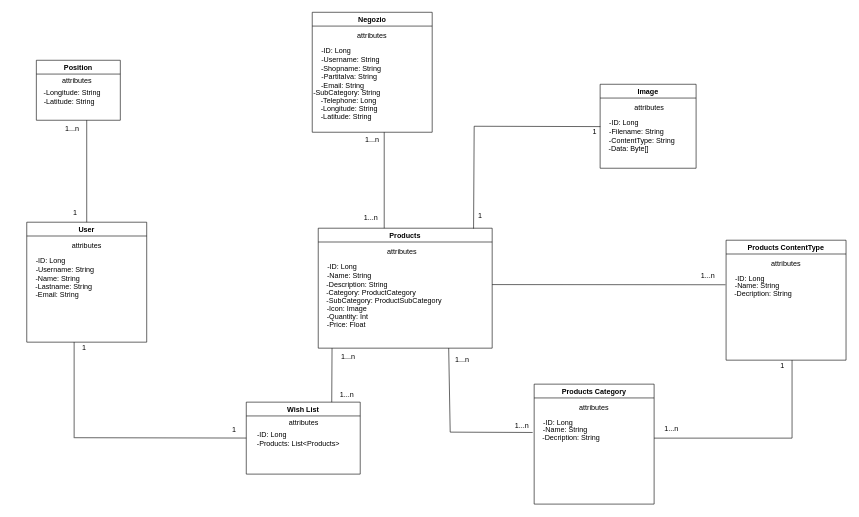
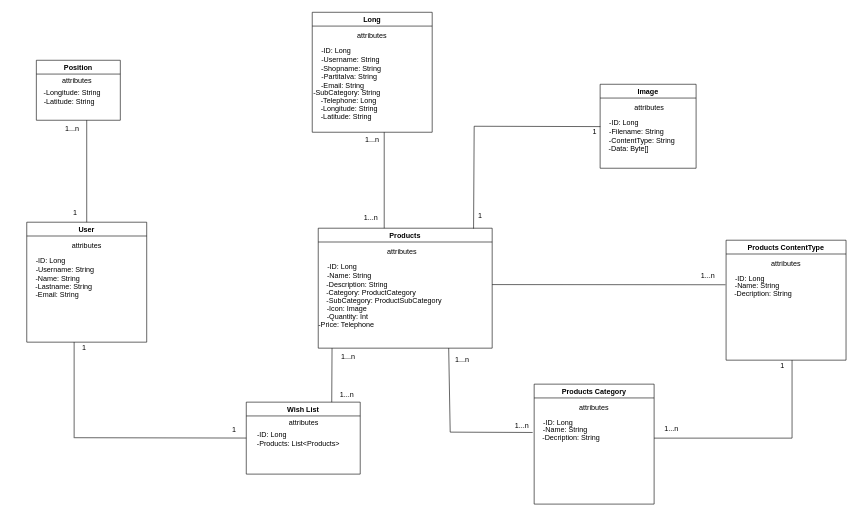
  <mxCell id="0" />
  <mxCell id="1" parent="0" />
  <mxCell id="2" value="User" style="swimlane;" vertex="1" parent="1"><mxGeometry x="44" y="370" width="200" height="200" as="geometry"><mxRectangle x="340" y="130" width="60" height="23" as="alternateBounds" /></mxGeometry></mxCell>
  <mxCell id="3" value="attributes" style="text;html=1;strokeColor=none;fillColor=none;align=center;verticalAlign=middle;whiteSpace=wrap;rounded=0;" vertex="1" parent="2"><mxGeometry x="60" y="30" width="80" height="20" as="geometry" /></mxCell>
  <mxCell id="4" value="-ID: Long" style="text;html=1;strokeColor=none;fillColor=none;align=center;verticalAlign=middle;whiteSpace=wrap;rounded=0;" vertex="1" parent="2"><mxGeometry x="-20" y="50" width="120" height="30" as="geometry" /></mxCell>
  <mxCell id="5" value="-Username: String" style="text;html=1;strokeColor=none;fillColor=none;align=center;verticalAlign=middle;whiteSpace=wrap;rounded=0;" vertex="1" parent="2"><mxGeometry x="-11" y="70" width="150" height="20" as="geometry" /></mxCell>
  <mxCell id="6" value="-Name: String" style="text;html=1;strokeColor=none;fillColor=none;align=center;verticalAlign=middle;whiteSpace=wrap;rounded=0;" vertex="1" parent="2"><mxGeometry x="-23" y="85" width="150" height="20" as="geometry" /></mxCell>
  <mxCell id="7" value="-Lastname: String" style="text;html=1;strokeColor=none;fillColor=none;align=center;verticalAlign=middle;whiteSpace=wrap;rounded=0;" vertex="1" parent="2"><mxGeometry x="-13" y="98" width="150" height="20" as="geometry" /></mxCell>
  <mxCell id="8" value="-Email: String" style="text;html=1;strokeColor=none;fillColor=none;align=center;verticalAlign=middle;whiteSpace=wrap;rounded=0;" vertex="1" parent="2"><mxGeometry x="-24" y="112" width="150" height="20" as="geometry" /></mxCell>
- <mxCell id="9" value="Negozio" style="swimlane;" vertex="1" parent="1"><mxGeometry x="520" y="20" width="200" height="200" as="geometry"><mxRectangle x="340" y="130" width="60" height="23" as="alternateBounds" /></mxGeometry></mxCell>
+ <mxCell id="9" value="Long" style="swimlane;" vertex="1" parent="1"><mxGeometry x="520" y="20" width="200" height="200" as="geometry"><mxRectangle x="340" y="130" width="60" height="23" as="alternateBounds" /></mxGeometry></mxCell>
  <mxCell id="10" value="attributes" style="text;html=1;strokeColor=none;fillColor=none;align=center;verticalAlign=middle;whiteSpace=wrap;rounded=0;" vertex="1" parent="9"><mxGeometry x="60" y="30" width="80" height="20" as="geometry" /></mxCell>
  <mxCell id="11" value="-ID: Long" style="text;html=1;strokeColor=none;fillColor=none;align=center;verticalAlign=middle;whiteSpace=wrap;rounded=0;" vertex="1" parent="9"><mxGeometry x="-20" y="50" width="120" height="30" as="geometry" /></mxCell>
  <mxCell id="12" value="-Username: String" style="text;html=1;strokeColor=none;fillColor=none;align=center;verticalAlign=middle;whiteSpace=wrap;rounded=0;" vertex="1" parent="9"><mxGeometry x="-11" y="70" width="150" height="20" as="geometry" /></mxCell>
  <mxCell id="13" value="-Shopname: String" style="text;html=1;strokeColor=none;fillColor=none;align=center;verticalAlign=middle;whiteSpace=wrap;rounded=0;" vertex="1" parent="9"><mxGeometry x="-10" y="85" width="150" height="20" as="geometry" /></mxCell>
  <mxCell id="14" value="-PartitaIva: String" style="text;html=1;strokeColor=none;fillColor=none;align=center;verticalAlign=middle;whiteSpace=wrap;rounded=0;" vertex="1" parent="9"><mxGeometry x="-13" y="98" width="150" height="20" as="geometry" /></mxCell>
  <mxCell id="15" value="-Email: String" style="text;html=1;strokeColor=none;fillColor=none;align=center;verticalAlign=middle;whiteSpace=wrap;rounded=0;" vertex="1" parent="9"><mxGeometry x="-24" y="112" width="150" height="20" as="geometry" /></mxCell>
  <mxCell id="16" value="-SubCategory: String" style="text;html=1;strokeColor=none;fillColor=none;align=center;verticalAlign=middle;whiteSpace=wrap;rounded=0;" vertex="1" parent="9"><mxGeometry x="-22" y="125" width="160" height="20" as="geometry" /></mxCell>
  <mxCell id="17" value="-Telephone: Long" style="text;html=1;strokeColor=none;fillColor=none;align=center;verticalAlign=middle;whiteSpace=wrap;rounded=0;" vertex="1" parent="9"><mxGeometry x="-39" y="138" width="200" height="20" as="geometry" /></mxCell>
  <mxCell id="18" value="-Longitude: String" style="text;html=1;strokeColor=none;fillColor=none;align=center;verticalAlign=middle;whiteSpace=wrap;rounded=0;" vertex="1" parent="9"><mxGeometry x="-18" y="151" width="160" height="20" as="geometry" /></mxCell>
  <mxCell id="19" value="-Latitude: String" style="text;html=1;strokeColor=none;fillColor=none;align=center;verticalAlign=middle;whiteSpace=wrap;rounded=0;" vertex="1" parent="9"><mxGeometry x="-23" y="165" width="160" height="20" as="geometry" /></mxCell>
  <mxCell id="20" value="Products" style="swimlane;" vertex="1" parent="1"><mxGeometry x="530" y="380" width="290" height="200" as="geometry"><mxRectangle x="340" y="130" width="60" height="23" as="alternateBounds" /></mxGeometry></mxCell>
  <mxCell id="21" value="attributes" style="text;html=1;strokeColor=none;fillColor=none;align=center;verticalAlign=middle;whiteSpace=wrap;rounded=0;" vertex="1" parent="20"><mxGeometry x="100" y="30" width="80" height="20" as="geometry" /></mxCell>
  <mxCell id="22" value="-ID: Long" style="text;html=1;strokeColor=none;fillColor=none;align=center;verticalAlign=middle;whiteSpace=wrap;rounded=0;" vertex="1" parent="20"><mxGeometry x="-20" y="50" width="120" height="30" as="geometry" /></mxCell>
  <mxCell id="23" value="-Name: String" style="text;html=1;strokeColor=none;fillColor=none;align=center;verticalAlign=middle;whiteSpace=wrap;rounded=0;" vertex="1" parent="20"><mxGeometry x="-23" y="70" width="150" height="20" as="geometry" /></mxCell>
  <mxCell id="24" value="-Description: String" style="text;html=1;strokeColor=none;fillColor=none;align=center;verticalAlign=middle;whiteSpace=wrap;rounded=0;" vertex="1" parent="20"><mxGeometry x="-10" y="85" width="150" height="20" as="geometry" /></mxCell>
  <mxCell id="25" value="-Category: ProductCategory" style="text;html=1;strokeColor=none;fillColor=none;align=center;verticalAlign=middle;whiteSpace=wrap;rounded=0;" vertex="1" parent="20"><mxGeometry x="-13" y="98" width="203" height="20" as="geometry" /></mxCell>
  <mxCell id="26" value="-SubCategory: ProductSubCategory" style="text;html=1;strokeColor=none;fillColor=none;align=center;verticalAlign=middle;whiteSpace=wrap;rounded=0;" vertex="1" parent="20"><mxGeometry x="-92" y="112" width="404" height="20" as="geometry" /></mxCell>
  <mxCell id="27" value="-Icon: Image" style="text;html=1;strokeColor=none;fillColor=none;align=center;verticalAlign=middle;whiteSpace=wrap;rounded=0;" vertex="1" parent="20"><mxGeometry x="-32" y="125" width="160" height="20" as="geometry" /></mxCell>
  <mxCell id="28" value="-Quantity: Int" style="text;html=1;strokeColor=none;fillColor=none;align=center;verticalAlign=middle;whiteSpace=wrap;rounded=0;" vertex="1" parent="20"><mxGeometry x="-51" y="138" width="200" height="20" as="geometry" /></mxCell>
- <mxCell id="29" value="-Price: Float" style="text;html=1;strokeColor=none;fillColor=none;align=center;verticalAlign=middle;whiteSpace=wrap;rounded=0;" vertex="1" parent="20"><mxGeometry x="-128" y="151" width="350" height="20" as="geometry" /></mxCell>
+ <mxCell id="29" value="-Price: Telephone" style="text;html=1;strokeColor=none;fillColor=none;align=center;verticalAlign=middle;whiteSpace=wrap;rounded=0;" vertex="1" parent="20"><mxGeometry x="-128" y="151" width="350" height="20" as="geometry" /></mxCell>
  <mxCell id="30" value="Position" style="swimlane;" vertex="1" parent="1"><mxGeometry x="60" y="100" width="140" height="100" as="geometry" /></mxCell>
  <mxCell id="31" value="-Longitude: String" style="text;html=1;strokeColor=none;fillColor=none;align=center;verticalAlign=middle;whiteSpace=wrap;rounded=0;" vertex="1" parent="30"><mxGeometry x="-20" y="45" width="160" height="20" as="geometry" /></mxCell>
  <mxCell id="32" value="-Latitude: String" style="text;html=1;strokeColor=none;fillColor=none;align=center;verticalAlign=middle;whiteSpace=wrap;rounded=0;" vertex="1" parent="30"><mxGeometry x="-25" y="59" width="160" height="20" as="geometry" /></mxCell>
  <mxCell id="33" value="attributes" style="text;html=1;strokeColor=none;fillColor=none;align=center;verticalAlign=middle;whiteSpace=wrap;rounded=0;" vertex="1" parent="30"><mxGeometry x="28" y="24" width="80" height="20" as="geometry" /></mxCell>
  <mxCell id="34" value="Image" style="swimlane;" vertex="1" parent="1"><mxGeometry x="1000" y="140" width="160" height="140" as="geometry"><mxRectangle x="340" y="130" width="60" height="23" as="alternateBounds" /></mxGeometry></mxCell>
  <mxCell id="35" value="attributes" style="text;html=1;strokeColor=none;fillColor=none;align=center;verticalAlign=middle;whiteSpace=wrap;rounded=0;" vertex="1" parent="34"><mxGeometry x="42" y="30" width="80" height="20" as="geometry" /></mxCell>
  <mxCell id="36" value="-ID: Long" style="text;html=1;strokeColor=none;fillColor=none;align=center;verticalAlign=middle;whiteSpace=wrap;rounded=0;" vertex="1" parent="34"><mxGeometry x="-20" y="50" width="120" height="30" as="geometry" /></mxCell>
  <mxCell id="37" value="-Filename: String" style="text;html=1;strokeColor=none;fillColor=none;align=center;verticalAlign=middle;whiteSpace=wrap;rounded=0;" vertex="1" parent="34"><mxGeometry x="-14" y="70" width="150" height="20" as="geometry" /></mxCell>
  <mxCell id="38" value="-ContentType: String" style="text;html=1;strokeColor=none;fillColor=none;align=center;verticalAlign=middle;whiteSpace=wrap;rounded=0;" vertex="1" parent="34"><mxGeometry x="-5" y="84" width="150" height="20" as="geometry" /></mxCell>
  <mxCell id="39" value="-Data: Byte[]" style="text;html=1;strokeColor=none;fillColor=none;align=center;verticalAlign=middle;whiteSpace=wrap;rounded=0;" vertex="1" parent="34"><mxGeometry x="-27" y="98" width="150" height="20" as="geometry" /></mxCell>
  <mxCell id="40" value="1" style="text;html=1;strokeColor=none;fillColor=none;align=center;verticalAlign=middle;whiteSpace=wrap;rounded=0;" vertex="1" parent="34"><mxGeometry x="-29" y="70" width="40" height="20" as="geometry" /></mxCell>
  <mxCell id="41" value="Wish List" style="swimlane;" vertex="1" parent="1"><mxGeometry x="410" y="670" width="190" height="120" as="geometry" /></mxCell>
  <mxCell id="42" value="-ID: Long" style="text;html=1;strokeColor=none;fillColor=none;align=center;verticalAlign=middle;whiteSpace=wrap;rounded=0;" vertex="1" parent="41"><mxGeometry x="-37" y="45" width="160" height="20" as="geometry" /></mxCell>
  <mxCell id="43" value="-Products: List&amp;lt;Products&amp;gt;" style="text;html=1;strokeColor=none;fillColor=none;align=center;verticalAlign=middle;whiteSpace=wrap;rounded=0;" vertex="1" parent="41"><mxGeometry x="7" y="59" width="160" height="20" as="geometry" /></mxCell>
  <mxCell id="44" value="attributes" style="text;html=1;strokeColor=none;fillColor=none;align=center;verticalAlign=middle;whiteSpace=wrap;rounded=0;" vertex="1" parent="41"><mxGeometry x="56" y="24" width="80" height="20" as="geometry" /></mxCell>
  <mxCell id="45" value="1" style="text;html=1;strokeColor=none;fillColor=none;align=center;verticalAlign=middle;whiteSpace=wrap;rounded=0;" vertex="1" parent="41"><mxGeometry x="-40" y="37" width="40" height="20" as="geometry" /></mxCell>
  <mxCell id="46" value="Products Category" style="swimlane;" vertex="1" parent="1"><mxGeometry x="890" y="640" width="200" height="200" as="geometry"><mxRectangle x="340" y="130" width="60" height="23" as="alternateBounds" /></mxGeometry></mxCell>
  <mxCell id="47" value="attributes" style="text;html=1;strokeColor=none;fillColor=none;align=center;verticalAlign=middle;whiteSpace=wrap;rounded=0;" vertex="1" parent="46"><mxGeometry x="60" y="30" width="80" height="20" as="geometry" /></mxCell>
  <mxCell id="48" value="-ID: Long" style="text;html=1;strokeColor=none;fillColor=none;align=center;verticalAlign=middle;whiteSpace=wrap;rounded=0;" vertex="1" parent="46"><mxGeometry x="-20" y="50" width="120" height="30" as="geometry" /></mxCell>
  <mxCell id="49" value="-Name: String" style="text;html=1;strokeColor=none;fillColor=none;align=center;verticalAlign=middle;whiteSpace=wrap;rounded=0;" vertex="1" parent="46"><mxGeometry x="-23" y="67" width="150" height="20" as="geometry" /></mxCell>
  <mxCell id="50" value="-Decription: String" style="text;html=1;strokeColor=none;fillColor=none;align=center;verticalAlign=middle;whiteSpace=wrap;rounded=0;" vertex="1" parent="46"><mxGeometry x="-13" y="80" width="150" height="20" as="geometry" /></mxCell>
  <mxCell id="51" value="1...n" style="text;html=1;strokeColor=none;fillColor=none;align=center;verticalAlign=middle;whiteSpace=wrap;rounded=0;" vertex="1" parent="46"><mxGeometry x="-40" y="60" width="40" height="20" as="geometry" /></mxCell>
  <mxCell id="52" value="Products ContentType" style="swimlane;" vertex="1" parent="1"><mxGeometry x="1210" y="400" width="200" height="200" as="geometry"><mxRectangle x="340" y="130" width="60" height="23" as="alternateBounds" /></mxGeometry></mxCell>
  <mxCell id="53" value="attributes" style="text;html=1;strokeColor=none;fillColor=none;align=center;verticalAlign=middle;whiteSpace=wrap;rounded=0;" vertex="1" parent="52"><mxGeometry x="60" y="30" width="80" height="20" as="geometry" /></mxCell>
  <mxCell id="54" value="-ID: Long" style="text;html=1;strokeColor=none;fillColor=none;align=center;verticalAlign=middle;whiteSpace=wrap;rounded=0;" vertex="1" parent="52"><mxGeometry x="-20" y="50" width="120" height="30" as="geometry" /></mxCell>
  <mxCell id="55" value="-Name: String" style="text;html=1;strokeColor=none;fillColor=none;align=center;verticalAlign=middle;whiteSpace=wrap;rounded=0;" vertex="1" parent="52"><mxGeometry x="-23" y="67" width="150" height="20" as="geometry" /></mxCell>
  <mxCell id="56" value="-Decription: String" style="text;html=1;strokeColor=none;fillColor=none;align=center;verticalAlign=middle;whiteSpace=wrap;rounded=0;" vertex="1" parent="52"><mxGeometry x="-13" y="80" width="150" height="20" as="geometry" /></mxCell>
  <mxCell id="57" value="1...n" style="text;html=1;strokeColor=none;fillColor=none;align=center;verticalAlign=middle;whiteSpace=wrap;rounded=0;" vertex="1" parent="52"><mxGeometry x="-50" y="50" width="40" height="20" as="geometry" /></mxCell>
  <mxCell id="58" value="" style="endArrow=none;html=1;exitX=1;exitY=0.5;exitDx=0;exitDy=0;entryX=0.156;entryY=1.029;entryDx=0;entryDy=0;entryPerimeter=0;" edge="1" parent="1"><mxGeometry width="50" height="50" relative="1" as="geometry"><mxPoint x="123.6" y="729.29" as="sourcePoint" /><mxPoint x="410" y="729.87" as="targetPoint" /></mxGeometry></mxCell>
  <mxCell id="59" value="1" style="text;html=1;strokeColor=none;fillColor=none;align=center;verticalAlign=middle;whiteSpace=wrap;rounded=0;" vertex="1" parent="1"><mxGeometry x="120" y="570" width="40" height="20" as="geometry" /></mxCell>
  <mxCell id="60" value="" style="endArrow=none;html=1;entryX=0.08;entryY=-0.186;entryDx=0;entryDy=0;entryPerimeter=0;" edge="1" parent="1"><mxGeometry width="50" height="50" relative="1" as="geometry"><mxPoint x="820" y="474" as="sourcePoint" /><mxPoint x="1209" y="474.28" as="targetPoint" /></mxGeometry></mxCell>
  <mxCell id="61" value="1" style="text;html=1;strokeColor=none;fillColor=none;align=center;verticalAlign=middle;whiteSpace=wrap;rounded=0;" vertex="1" parent="1"><mxGeometry x="105" y="344" width="40" height="20" as="geometry" /></mxCell>
  <mxCell id="62" value="" style="endArrow=none;html=1;entryX=0.75;entryY=1;entryDx=0;entryDy=0;" edge="1" parent="1" target="20"><mxGeometry width="50" height="50" relative="1" as="geometry"><mxPoint x="750" y="720" as="sourcePoint" /><mxPoint x="690" y="520" as="targetPoint" /></mxGeometry></mxCell>
  <mxCell id="63" value="" style="endArrow=none;html=1;entryX=0.07;entryY=0.029;entryDx=0;entryDy=0;entryPerimeter=0;" edge="1" parent="1" target="50"><mxGeometry width="50" height="50" relative="1" as="geometry"><mxPoint x="750" y="720" as="sourcePoint" /><mxPoint x="690" y="520" as="targetPoint" /></mxGeometry></mxCell>
  <mxCell id="64" value="1...n" style="text;html=1;strokeColor=none;fillColor=none;align=center;verticalAlign=middle;whiteSpace=wrap;rounded=0;" vertex="1" parent="1"><mxGeometry x="750" y="590" width="40" height="20" as="geometry" /></mxCell>
  <mxCell id="65" value="" style="endArrow=none;html=1;" edge="1" parent="1"><mxGeometry width="50" height="50" relative="1" as="geometry"><mxPoint x="123" y="730" as="sourcePoint" /><mxPoint x="123" y="570" as="targetPoint" /></mxGeometry></mxCell>
  <mxCell id="66" value="" style="endArrow=none;html=1;" edge="1" parent="1"><mxGeometry width="50" height="50" relative="1" as="geometry"><mxPoint x="1090" y="730" as="sourcePoint" /><mxPoint x="1320" y="730" as="targetPoint" /></mxGeometry></mxCell>
  <mxCell id="67" value="" style="endArrow=none;html=1;" edge="1" parent="1"><mxGeometry width="50" height="50" relative="1" as="geometry"><mxPoint x="1320" y="730" as="sourcePoint" /><mxPoint x="1320" y="600" as="targetPoint" /></mxGeometry></mxCell>
  <mxCell id="68" value="1...n" style="text;html=1;strokeColor=none;fillColor=none;align=center;verticalAlign=middle;whiteSpace=wrap;rounded=0;" vertex="1" parent="1"><mxGeometry x="1099" y="704" width="40" height="20" as="geometry" /></mxCell>
  <mxCell id="69" value="1" style="text;html=1;strokeColor=none;fillColor=none;align=center;verticalAlign=middle;whiteSpace=wrap;rounded=0;" vertex="1" parent="1"><mxGeometry x="1284" y="600" width="40" height="20" as="geometry" /></mxCell>
  <mxCell id="70" value="" style="endArrow=none;html=1;exitX=0.893;exitY=0.003;exitDx=0;exitDy=0;exitPerimeter=0;" edge="1" parent="1" source="20"><mxGeometry width="50" height="50" relative="1" as="geometry"><mxPoint x="640" y="600" as="sourcePoint" /><mxPoint x="790" y="210" as="targetPoint" /></mxGeometry></mxCell>
  <mxCell id="71" value="" style="endArrow=none;html=1;exitX=0.096;exitY=0.029;exitDx=0;exitDy=0;exitPerimeter=0;" edge="1" parent="1" source="37"><mxGeometry width="50" height="50" relative="1" as="geometry"><mxPoint x="640" y="600" as="sourcePoint" /><mxPoint x="790" y="210" as="targetPoint" /></mxGeometry></mxCell>
  <mxCell id="72" value="1" style="text;html=1;strokeColor=none;fillColor=none;align=center;verticalAlign=middle;whiteSpace=wrap;rounded=0;" vertex="1" parent="1"><mxGeometry x="780" y="350" width="40" height="20" as="geometry" /></mxCell>
  <mxCell id="73" value="" style="endArrow=none;html=1;" edge="1" parent="1"><mxGeometry width="50" height="50" relative="1" as="geometry"><mxPoint x="640" y="380" as="sourcePoint" /><mxPoint x="640" y="220" as="targetPoint" /></mxGeometry></mxCell>
  <mxCell id="74" value="1...n" style="text;html=1;strokeColor=none;fillColor=none;align=center;verticalAlign=middle;whiteSpace=wrap;rounded=0;" vertex="1" parent="1"><mxGeometry x="598" y="352" width="40" height="20" as="geometry" /></mxCell>
  <mxCell id="75" value="1...n" style="text;html=1;strokeColor=none;fillColor=none;align=center;verticalAlign=middle;whiteSpace=wrap;rounded=0;" vertex="1" parent="1"><mxGeometry x="600" y="223" width="40" height="20" as="geometry" /></mxCell>
  <mxCell id="76" value="" style="endArrow=none;html=1;exitX=0.5;exitY=0;exitDx=0;exitDy=0;" edge="1" parent="1" source="2"><mxGeometry width="50" height="50" relative="1" as="geometry"><mxPoint x="640" y="600" as="sourcePoint" /><mxPoint x="144" y="200" as="targetPoint" /></mxGeometry></mxCell>
  <mxCell id="77" value="1...n" style="text;html=1;strokeColor=none;fillColor=none;align=center;verticalAlign=middle;whiteSpace=wrap;rounded=0;" vertex="1" parent="1"><mxGeometry x="100" y="204" width="40" height="20" as="geometry" /></mxCell>
  <mxCell id="78" value="" style="endArrow=none;html=1;exitX=0.75;exitY=0;exitDx=0;exitDy=0;" edge="1" parent="1" source="41"><mxGeometry width="50" height="50" relative="1" as="geometry"><mxPoint x="640" y="600" as="sourcePoint" /><mxPoint x="553" y="580" as="targetPoint" /></mxGeometry></mxCell>
  <mxCell id="79" value="1...n" style="text;html=1;strokeColor=none;fillColor=none;align=center;verticalAlign=middle;whiteSpace=wrap;rounded=0;" vertex="1" parent="1"><mxGeometry x="558" y="648" width="40" height="20" as="geometry" /></mxCell>
  <mxCell id="80" value="1...n" style="text;html=1;strokeColor=none;fillColor=none;align=center;verticalAlign=middle;whiteSpace=wrap;rounded=0;" vertex="1" parent="1"><mxGeometry x="560" y="585" width="40" height="20" as="geometry" /></mxCell>
